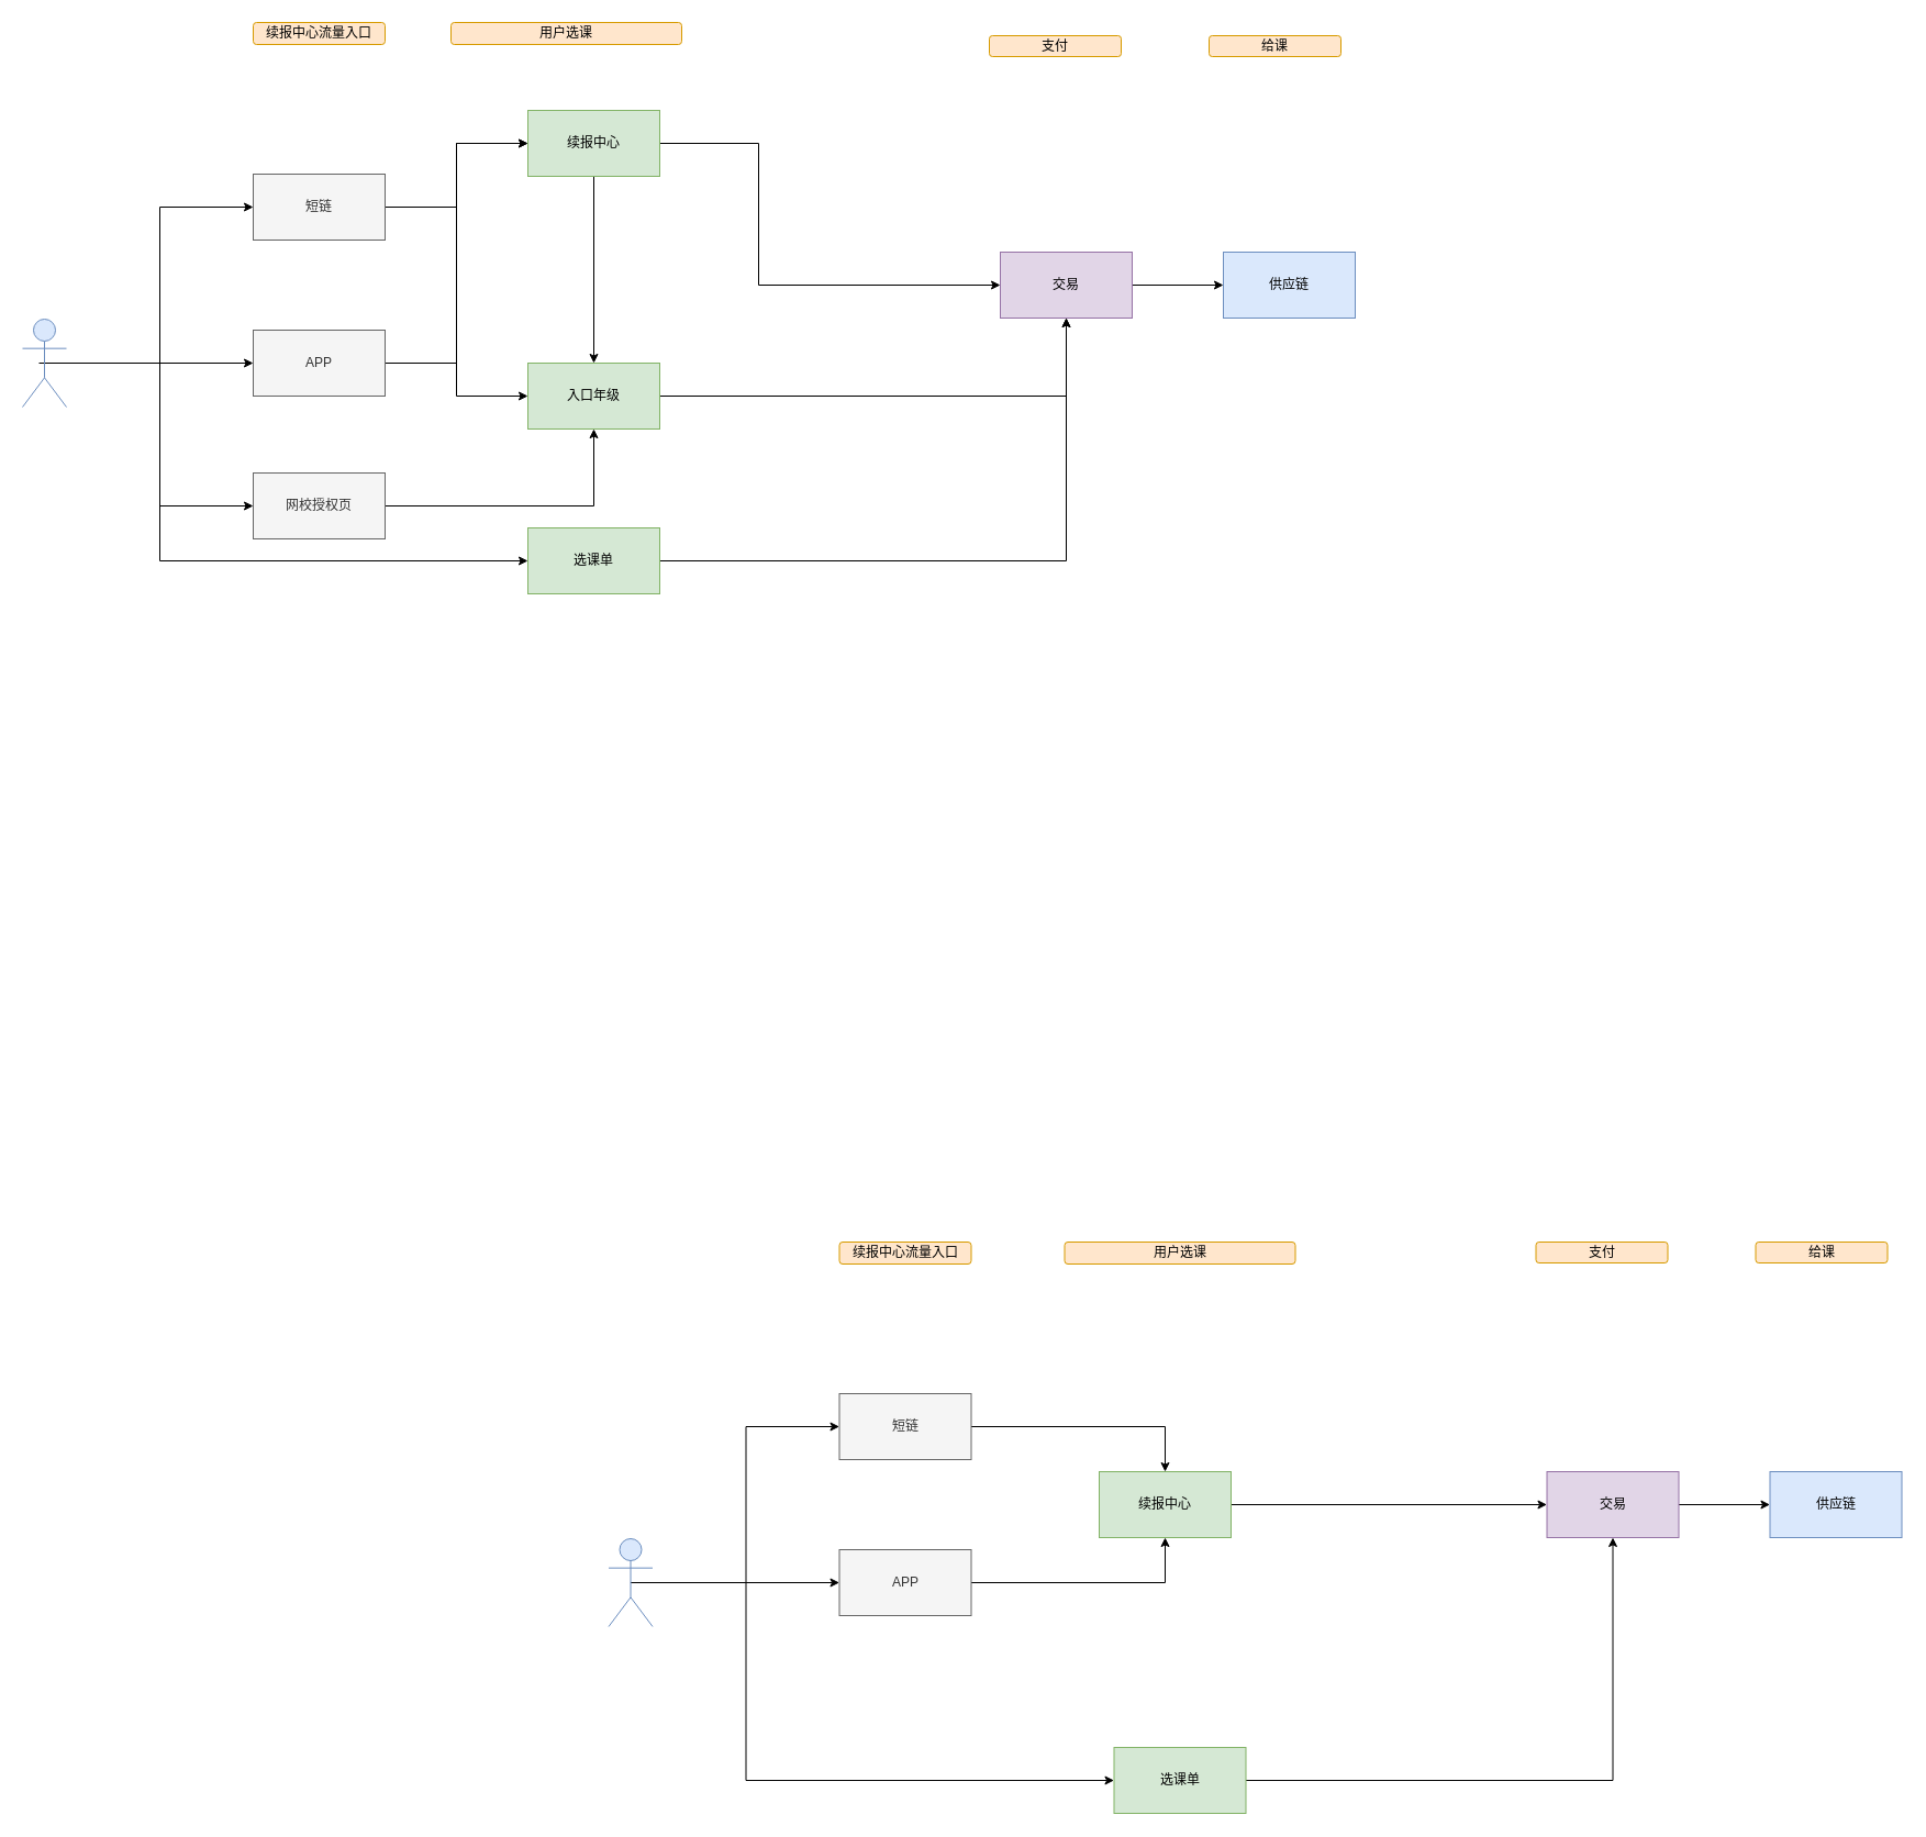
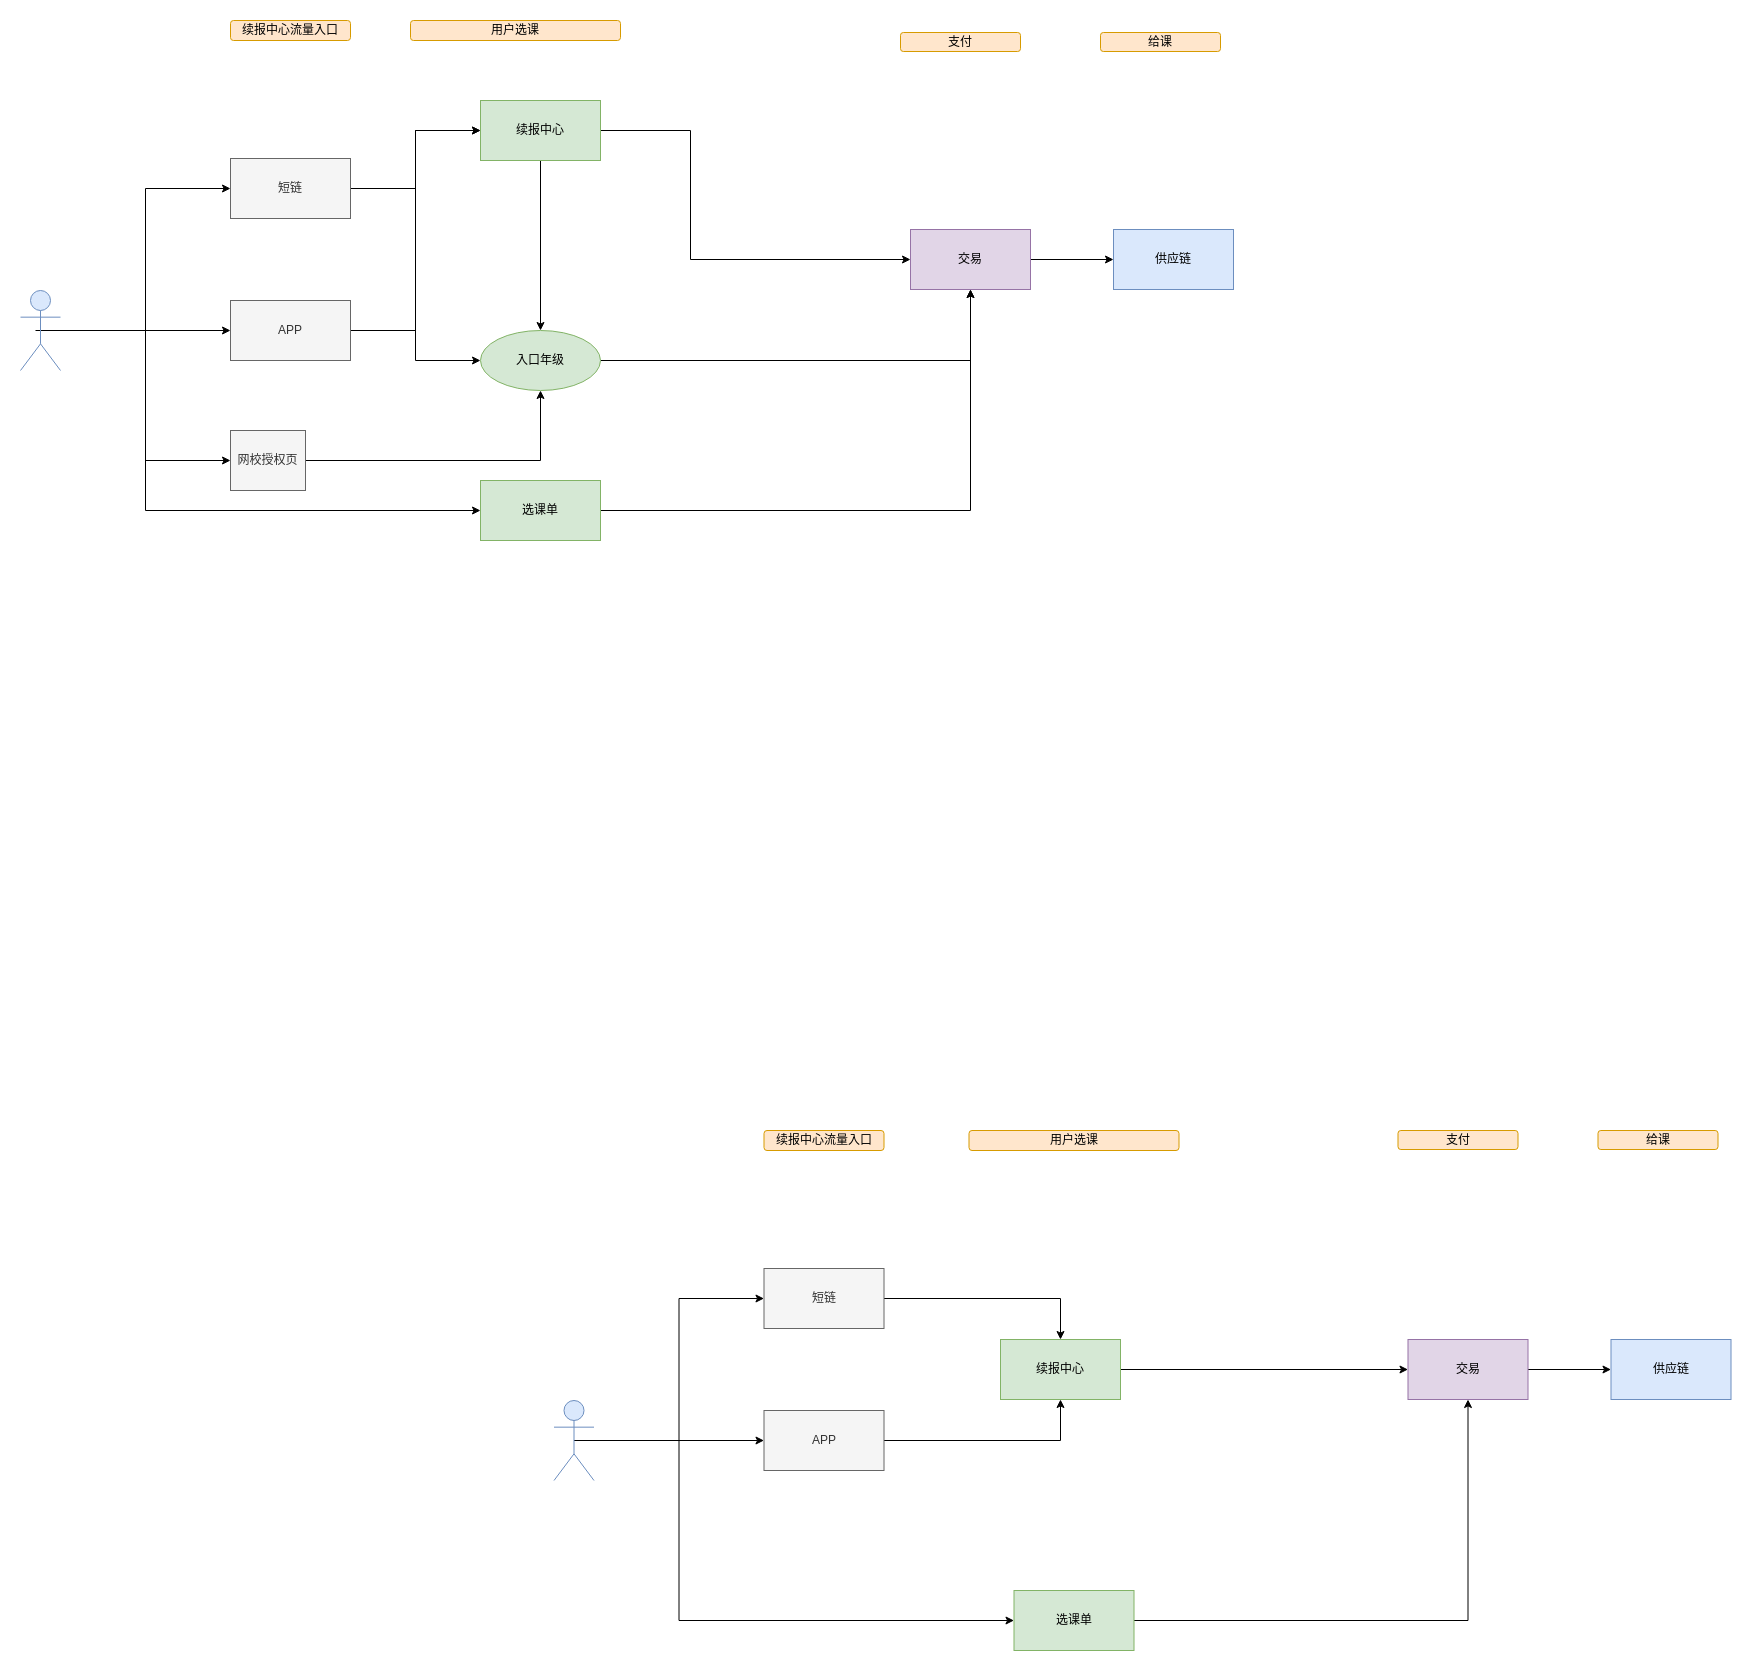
  <mxCell id="0" />
  <mxCell id="1" parent="0" />
  <mxCell id="2" style="edgeStyle=orthogonalEdgeStyle;rounded=0;orthogonalLoop=1;jettySize=auto;html=1;exitX=1;exitY=0.5;exitDx=0;exitDy=0;entryX=0;entryY=0.5;entryDx=0;entryDy=0;" parent="1" source="4" target="11" edge="1"><mxGeometry relative="1" as="geometry"><Array as="points"><mxPoint x="690" y="130" /><mxPoint x="690" y="259" /></Array></mxGeometry></mxCell>
  <mxCell id="3" style="edgeStyle=orthogonalEdgeStyle;rounded=0;orthogonalLoop=1;jettySize=auto;html=1;exitX=0.5;exitY=1;exitDx=0;exitDy=0;entryX=0.5;entryY=0;entryDx=0;entryDy=0;" parent="1" source="4" target="25" edge="1"><mxGeometry relative="1" as="geometry" /></mxCell>
  <mxCell id="4" value="续报中心" style="rounded=0;whiteSpace=wrap;html=1;fillColor=#d5e8d4;strokeColor=#82b366;" parent="1" vertex="1"><mxGeometry x="480" y="100" width="120" height="60" as="geometry" /></mxCell>
  <mxCell id="5" style="edgeStyle=orthogonalEdgeStyle;rounded=0;orthogonalLoop=1;jettySize=auto;html=1;exitX=1;exitY=0.5;exitDx=0;exitDy=0;entryX=0;entryY=0.5;entryDx=0;entryDy=0;" parent="1" source="7" target="4" edge="1"><mxGeometry relative="1" as="geometry" /></mxCell>
  <mxCell id="6" style="edgeStyle=orthogonalEdgeStyle;rounded=0;orthogonalLoop=1;jettySize=auto;html=1;exitX=1;exitY=0.5;exitDx=0;exitDy=0;entryX=0;entryY=0.5;entryDx=0;entryDy=0;" parent="1" source="7" target="25" edge="1"><mxGeometry relative="1" as="geometry" /></mxCell>
  <mxCell id="7" value="短链" style="rounded=0;whiteSpace=wrap;html=1;fillColor=#f5f5f5;strokeColor=#666666;fontColor=#333333;" parent="1" vertex="1"><mxGeometry x="230" y="158" width="120" height="60" as="geometry" /></mxCell>
  <mxCell id="8" style="edgeStyle=orthogonalEdgeStyle;rounded=0;orthogonalLoop=1;jettySize=auto;html=1;exitX=1;exitY=0.5;exitDx=0;exitDy=0;entryX=0;entryY=0.5;entryDx=0;entryDy=0;" parent="1" source="9" target="4" edge="1"><mxGeometry relative="1" as="geometry" /></mxCell>
  <mxCell id="9" value="APP" style="rounded=0;whiteSpace=wrap;html=1;fillColor=#f5f5f5;strokeColor=#666666;fontColor=#333333;" parent="1" vertex="1"><mxGeometry x="230" y="300" width="120" height="60" as="geometry" /></mxCell>
  <mxCell id="10" style="edgeStyle=orthogonalEdgeStyle;rounded=0;orthogonalLoop=1;jettySize=auto;html=1;exitX=1;exitY=0.5;exitDx=0;exitDy=0;entryX=0;entryY=0.5;entryDx=0;entryDy=0;" parent="1" source="11" target="12" edge="1"><mxGeometry relative="1" as="geometry" /></mxCell>
  <mxCell id="11" value="交易" style="rounded=0;whiteSpace=wrap;html=1;fillColor=#e1d5e7;strokeColor=#9673a6;" parent="1" vertex="1"><mxGeometry x="910" y="229" width="120" height="60" as="geometry" /></mxCell>
  <mxCell id="12" value="供应链" style="rounded=0;whiteSpace=wrap;html=1;fillColor=#dae8fc;strokeColor=#6c8ebf;" parent="1" vertex="1"><mxGeometry x="1113" y="229" width="120" height="60" as="geometry" /></mxCell>
  <mxCell id="13" style="edgeStyle=orthogonalEdgeStyle;rounded=0;orthogonalLoop=1;jettySize=auto;html=1;exitX=0.5;exitY=0.5;exitDx=0;exitDy=0;exitPerimeter=0;entryX=0;entryY=0.5;entryDx=0;entryDy=0;" parent="1" source="17" target="7" edge="1"><mxGeometry relative="1" as="geometry" /></mxCell>
  <mxCell id="14" style="edgeStyle=orthogonalEdgeStyle;rounded=0;orthogonalLoop=1;jettySize=auto;html=1;exitX=0.5;exitY=0.5;exitDx=0;exitDy=0;exitPerimeter=0;entryX=0;entryY=0.5;entryDx=0;entryDy=0;" parent="1" source="17" target="9" edge="1"><mxGeometry relative="1" as="geometry" /></mxCell>
  <mxCell id="15" style="edgeStyle=orthogonalEdgeStyle;rounded=0;orthogonalLoop=1;jettySize=auto;html=1;exitX=0.5;exitY=0.5;exitDx=0;exitDy=0;exitPerimeter=0;" parent="1" target="19" edge="1"><mxGeometry relative="1" as="geometry"><mxPoint x="35" y="330" as="sourcePoint" /><mxPoint x="475" y="510" as="targetPoint" /><Array as="points"><mxPoint x="145" y="330" /><mxPoint x="145" y="510" /></Array></mxGeometry></mxCell>
  <mxCell id="16" style="edgeStyle=orthogonalEdgeStyle;rounded=0;orthogonalLoop=1;jettySize=auto;html=1;exitX=0.5;exitY=0.5;exitDx=0;exitDy=0;exitPerimeter=0;entryX=0;entryY=0.5;entryDx=0;entryDy=0;" parent="1" source="17" target="27" edge="1"><mxGeometry relative="1" as="geometry" /></mxCell>
  <mxCell id="17" value="" style="shape=umlActor;verticalLabelPosition=bottom;verticalAlign=top;html=1;outlineConnect=0;fillColor=#dae8fc;strokeColor=#6c8ebf;" parent="1" vertex="1"><mxGeometry x="20" y="290" width="40" height="80" as="geometry" /></mxCell>
  <mxCell id="18" style="edgeStyle=orthogonalEdgeStyle;rounded=0;orthogonalLoop=1;jettySize=auto;html=1;exitX=1;exitY=0.5;exitDx=0;exitDy=0;" parent="1" source="19" target="11" edge="1"><mxGeometry relative="1" as="geometry" /></mxCell>
  <mxCell id="19" value="选课单" style="rounded=0;whiteSpace=wrap;html=1;fillColor=#d5e8d4;strokeColor=#82b366;" parent="1" vertex="1"><mxGeometry x="480" y="480" width="120" height="60" as="geometry" /></mxCell>
  <mxCell id="20" value="&lt;span style=&quot;text-wrap: nowrap;&quot;&gt;续报中心流量入口&lt;/span&gt;" style="rounded=1;whiteSpace=wrap;html=1;fillColor=#ffe6cc;strokeColor=#d79b00;" parent="1" vertex="1"><mxGeometry x="230" y="20" width="120" height="20" as="geometry" /></mxCell>
  <mxCell id="21" value="&lt;span style=&quot;text-wrap: nowrap;&quot;&gt;用户选课&lt;/span&gt;" style="rounded=1;whiteSpace=wrap;html=1;fillColor=#ffe6cc;strokeColor=#d79b00;" parent="1" vertex="1"><mxGeometry x="410" y="20" width="210" height="20" as="geometry" /></mxCell>
  <mxCell id="22" value="&lt;span style=&quot;text-wrap: nowrap;&quot;&gt;支付&lt;/span&gt;" style="rounded=1;whiteSpace=wrap;html=1;fillColor=#ffe6cc;strokeColor=#d79b00;" parent="1" vertex="1"><mxGeometry x="900" y="32" width="120" height="19" as="geometry" /></mxCell>
  <mxCell id="23" value="&lt;span style=&quot;text-wrap: nowrap;&quot;&gt;给课&lt;/span&gt;" style="rounded=1;whiteSpace=wrap;html=1;fillColor=#ffe6cc;strokeColor=#d79b00;" parent="1" vertex="1"><mxGeometry x="1100" y="32" width="120" height="19" as="geometry" /></mxCell>
  <mxCell id="24" style="edgeStyle=orthogonalEdgeStyle;rounded=0;orthogonalLoop=1;jettySize=auto;html=1;exitX=1;exitY=0.5;exitDx=0;exitDy=0;entryX=0.5;entryY=1;entryDx=0;entryDy=0;" parent="1" source="25" target="11" edge="1"><mxGeometry relative="1" as="geometry" /></mxCell>
- <mxCell id="25" value="入口年级" style="rounded=0;whiteSpace=wrap;html=1;fillColor=#d5e8d4;strokeColor=#82b366;" parent="1" vertex="1"><mxGeometry x="480" y="330" width="120" height="60" as="geometry" /></mxCell>
+ <mxCell id="25" value="入口年级" style="ellipse;whiteSpace=wrap;html=1;fillColor=#d5e8d4;strokeColor=#82b366;" parent="1" vertex="1"><mxGeometry x="480" y="330" width="120" height="60" as="geometry" /></mxCell>
  <mxCell id="26" style="edgeStyle=orthogonalEdgeStyle;rounded=0;orthogonalLoop=1;jettySize=auto;html=1;exitX=1;exitY=0.5;exitDx=0;exitDy=0;entryX=0.5;entryY=1;entryDx=0;entryDy=0;" parent="1" source="27" target="25" edge="1"><mxGeometry relative="1" as="geometry" /></mxCell>
- <mxCell id="27" value="网校授权页" style="rounded=0;whiteSpace=wrap;html=1;fillColor=#f5f5f5;strokeColor=#666666;fontColor=#333333;" parent="1" vertex="1"><mxGeometry x="230" y="430" width="120" height="60" as="geometry" /></mxCell>
+ <mxCell id="27" value="网校授权页" style="rounded=0;whiteSpace=wrap;html=1;fillColor=#f5f5f5;strokeColor=#666666;fontColor=#333333;" parent="1" vertex="1"><mxGeometry x="230" y="430" width="75" height="60" as="geometry" /></mxCell>
  <mxCell id="28" style="edgeStyle=orthogonalEdgeStyle;rounded=0;orthogonalLoop=1;jettySize=auto;html=1;exitX=1;exitY=0.5;exitDx=0;exitDy=0;entryX=0;entryY=0.5;entryDx=0;entryDy=0;" edge="1" parent="1" source="29" target="35"><mxGeometry relative="1" as="geometry" /></mxCell>
  <mxCell id="29" value="续报中心" style="rounded=0;whiteSpace=wrap;html=1;fillColor=#d5e8d4;strokeColor=#82b366;" vertex="1" parent="1"><mxGeometry x="1000" y="1339" width="120" height="60" as="geometry" /></mxCell>
  <mxCell id="30" style="edgeStyle=orthogonalEdgeStyle;rounded=0;orthogonalLoop=1;jettySize=auto;html=1;exitX=1;exitY=0.5;exitDx=0;exitDy=0;" edge="1" parent="1" source="31" target="29"><mxGeometry relative="1" as="geometry" /></mxCell>
  <mxCell id="31" value="短链" style="rounded=0;whiteSpace=wrap;html=1;fillColor=#f5f5f5;strokeColor=#666666;fontColor=#333333;" vertex="1" parent="1"><mxGeometry x="763.5" y="1268" width="120" height="60" as="geometry" /></mxCell>
  <mxCell id="32" style="edgeStyle=orthogonalEdgeStyle;rounded=0;orthogonalLoop=1;jettySize=auto;html=1;exitX=1;exitY=0.5;exitDx=0;exitDy=0;entryX=0.5;entryY=1;entryDx=0;entryDy=0;" edge="1" parent="1" source="33" target="29"><mxGeometry relative="1" as="geometry" /></mxCell>
  <mxCell id="33" value="APP" style="rounded=0;whiteSpace=wrap;html=1;fillColor=#f5f5f5;strokeColor=#666666;fontColor=#333333;" vertex="1" parent="1"><mxGeometry x="763.5" y="1410" width="120" height="60" as="geometry" /></mxCell>
  <mxCell id="34" style="edgeStyle=orthogonalEdgeStyle;rounded=0;orthogonalLoop=1;jettySize=auto;html=1;exitX=1;exitY=0.5;exitDx=0;exitDy=0;entryX=0;entryY=0.5;entryDx=0;entryDy=0;" edge="1" parent="1" source="35" target="36"><mxGeometry relative="1" as="geometry" /></mxCell>
  <mxCell id="35" value="交易" style="rounded=0;whiteSpace=wrap;html=1;fillColor=#e1d5e7;strokeColor=#9673a6;" vertex="1" parent="1"><mxGeometry x="1407.5" y="1339" width="120" height="60" as="geometry" /></mxCell>
  <mxCell id="36" value="供应链" style="rounded=0;whiteSpace=wrap;html=1;fillColor=#dae8fc;strokeColor=#6c8ebf;" vertex="1" parent="1"><mxGeometry x="1610.5" y="1339" width="120" height="60" as="geometry" /></mxCell>
  <mxCell id="37" style="edgeStyle=orthogonalEdgeStyle;rounded=0;orthogonalLoop=1;jettySize=auto;html=1;exitX=0.5;exitY=0.5;exitDx=0;exitDy=0;exitPerimeter=0;entryX=0;entryY=0.5;entryDx=0;entryDy=0;" edge="1" parent="1" source="40" target="31"><mxGeometry relative="1" as="geometry" /></mxCell>
  <mxCell id="38" style="edgeStyle=orthogonalEdgeStyle;rounded=0;orthogonalLoop=1;jettySize=auto;html=1;" edge="1" parent="1" target="42"><mxGeometry relative="1" as="geometry"><mxPoint x="590" y="1440" as="sourcePoint" /><mxPoint x="1008.5" y="1620" as="targetPoint" /><Array as="points"><mxPoint x="678.5" y="1440" /><mxPoint x="678.5" y="1620" /></Array></mxGeometry></mxCell>
  <mxCell id="39" style="edgeStyle=orthogonalEdgeStyle;rounded=0;orthogonalLoop=1;jettySize=auto;html=1;exitX=0.5;exitY=0.5;exitDx=0;exitDy=0;exitPerimeter=0;" edge="1" parent="1" source="40" target="33"><mxGeometry relative="1" as="geometry" /></mxCell>
  <mxCell id="40" value="" style="shape=umlActor;verticalLabelPosition=bottom;verticalAlign=top;html=1;outlineConnect=0;fillColor=#dae8fc;strokeColor=#6c8ebf;" vertex="1" parent="1"><mxGeometry x="553.5" y="1400" width="40" height="80" as="geometry" /></mxCell>
  <mxCell id="41" style="edgeStyle=orthogonalEdgeStyle;rounded=0;orthogonalLoop=1;jettySize=auto;html=1;exitX=1;exitY=0.5;exitDx=0;exitDy=0;" edge="1" parent="1" source="42" target="35"><mxGeometry relative="1" as="geometry" /></mxCell>
  <mxCell id="42" value="选课单" style="rounded=0;whiteSpace=wrap;html=1;fillColor=#d5e8d4;strokeColor=#82b366;" vertex="1" parent="1"><mxGeometry x="1013.5" y="1590" width="120" height="60" as="geometry" /></mxCell>
  <mxCell id="43" value="&lt;span style=&quot;text-wrap: nowrap;&quot;&gt;续报中心流量入口&lt;/span&gt;" style="rounded=1;whiteSpace=wrap;html=1;fillColor=#ffe6cc;strokeColor=#d79b00;" vertex="1" parent="1"><mxGeometry x="763.5" y="1130" width="120" height="20" as="geometry" /></mxCell>
  <mxCell id="44" value="&lt;span style=&quot;text-wrap: nowrap;&quot;&gt;用户选课&lt;/span&gt;" style="rounded=1;whiteSpace=wrap;html=1;fillColor=#ffe6cc;strokeColor=#d79b00;" vertex="1" parent="1"><mxGeometry x="968.5" y="1130" width="210" height="20" as="geometry" /></mxCell>
  <mxCell id="45" value="&lt;span style=&quot;text-wrap: nowrap;&quot;&gt;支付&lt;/span&gt;" style="rounded=1;whiteSpace=wrap;html=1;fillColor=#ffe6cc;strokeColor=#d79b00;" vertex="1" parent="1"><mxGeometry x="1397.5" y="1130" width="120" height="19" as="geometry" /></mxCell>
  <mxCell id="46" value="&lt;span style=&quot;text-wrap: nowrap;&quot;&gt;给课&lt;/span&gt;" style="rounded=1;whiteSpace=wrap;html=1;fillColor=#ffe6cc;strokeColor=#d79b00;" vertex="1" parent="1"><mxGeometry x="1597.5" y="1130" width="120" height="19" as="geometry" /></mxCell>
